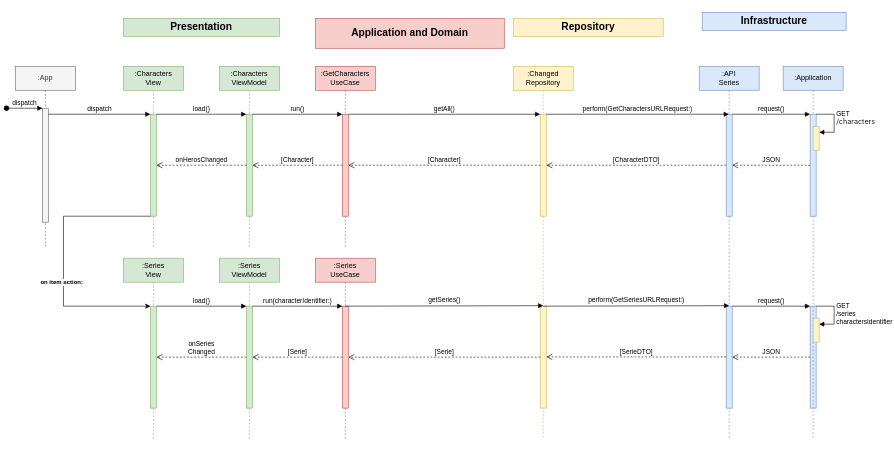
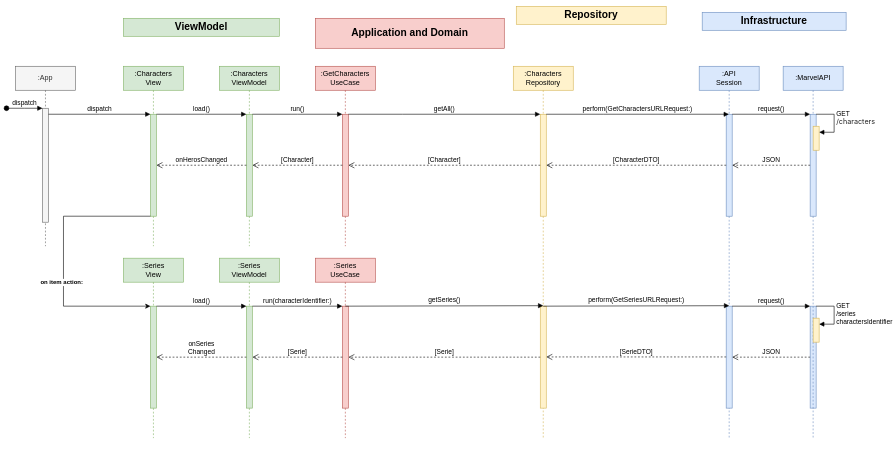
  <mxCell id="0" />
  <mxCell id="1" parent="0" />
  <mxCell id="2" value="" style="html=1;points=[];perimeter=orthogonalPerimeter;outlineConnect=0;targetShapes=umlLifeline;portConstraint=eastwest;newEdgeStyle={&quot;edgeStyle&quot;:&quot;elbowEdgeStyle&quot;,&quot;elbow&quot;:&quot;vertical&quot;,&quot;curved&quot;:0,&quot;rounded&quot;:0};fillColor=#dae8fc;strokeColor=#6c8ebf;" vertex="1" parent="1"><mxGeometry x="1345" y="510" width="10" height="170" as="geometry" /></mxCell>
  <mxCell id="3" value=":App" style="shape=umlLifeline;perimeter=lifelinePerimeter;whiteSpace=wrap;html=1;container=0;dropTarget=0;collapsible=0;recursiveResize=0;outlineConnect=0;portConstraint=eastwest;newEdgeStyle={&quot;edgeStyle&quot;:&quot;elbowEdgeStyle&quot;,&quot;elbow&quot;:&quot;vertical&quot;,&quot;curved&quot;:0,&quot;rounded&quot;:0};fillColor=#f5f5f5;fontColor=#333333;strokeColor=#666666;" parent="1" vertex="1"><mxGeometry x="20" y="110" width="100" height="300" as="geometry" /></mxCell>
  <mxCell id="4" value="" style="html=1;points=[];perimeter=orthogonalPerimeter;outlineConnect=0;targetShapes=umlLifeline;portConstraint=eastwest;newEdgeStyle={&quot;edgeStyle&quot;:&quot;elbowEdgeStyle&quot;,&quot;elbow&quot;:&quot;vertical&quot;,&quot;curved&quot;:0,&quot;rounded&quot;:0};fillColor=#f5f5f5;fontColor=#333333;strokeColor=#666666;" parent="3" vertex="1"><mxGeometry x="45" y="70" width="10" height="190" as="geometry" /></mxCell>
  <mxCell id="5" value="dispatch" style="html=1;verticalAlign=bottom;startArrow=oval;endArrow=block;startSize=8;edgeStyle=elbowEdgeStyle;elbow=vertical;curved=0;rounded=0;" parent="3" target="4" edge="1"><mxGeometry relative="1" as="geometry"><mxPoint x="-15" y="70" as="sourcePoint" /></mxGeometry></mxCell>
  <mxCell id="6" value=":Characters&lt;div&gt;View&lt;/div&gt;" style="shape=umlLifeline;perimeter=lifelinePerimeter;whiteSpace=wrap;html=1;container=0;dropTarget=0;collapsible=0;recursiveResize=0;outlineConnect=0;portConstraint=eastwest;newEdgeStyle={&quot;edgeStyle&quot;:&quot;elbowEdgeStyle&quot;,&quot;elbow&quot;:&quot;vertical&quot;,&quot;curved&quot;:0,&quot;rounded&quot;:0};fillColor=#d5e8d4;strokeColor=#82b366;" parent="1" vertex="1"><mxGeometry x="200" y="110" width="100" height="300" as="geometry" /></mxCell>
  <mxCell id="7" value="" style="html=1;points=[];perimeter=orthogonalPerimeter;outlineConnect=0;targetShapes=umlLifeline;portConstraint=eastwest;newEdgeStyle={&quot;edgeStyle&quot;:&quot;elbowEdgeStyle&quot;,&quot;elbow&quot;:&quot;vertical&quot;,&quot;curved&quot;:0,&quot;rounded&quot;:0};fillColor=#d5e8d4;strokeColor=#82b366;" parent="6" vertex="1"><mxGeometry x="45" y="80" width="10" height="170" as="geometry" /></mxCell>
  <mxCell id="8" value="dispatch" style="html=1;verticalAlign=bottom;endArrow=block;edgeStyle=elbowEdgeStyle;elbow=vertical;curved=0;rounded=0;" parent="1" source="4" target="7" edge="1"><mxGeometry relative="1" as="geometry"><mxPoint x="175" y="200" as="sourcePoint" /><Array as="points"><mxPoint x="160" y="190" /></Array></mxGeometry></mxCell>
- <mxCell id="9" value="Presentation" style="text;html=1;align=center;verticalAlign=middle;whiteSpace=wrap;rounded=0;fontSize=17;fontStyle=1;fillColor=#d5e8d4;strokeColor=#82b366;" vertex="1" parent="1"><mxGeometry x="200" y="30" width="260" height="30" as="geometry" /></mxCell>
+ <mxCell id="9" value="ViewModel" style="text;html=1;align=center;verticalAlign=middle;whiteSpace=wrap;rounded=0;fontSize=17;fontStyle=1;fillColor=#d5e8d4;strokeColor=#82b366;" vertex="1" parent="1"><mxGeometry x="200" y="30" width="260" height="30" as="geometry" /></mxCell>
  <mxCell id="10" value="Application and Domain" style="text;html=1;align=center;verticalAlign=middle;whiteSpace=wrap;rounded=0;fontSize=17;fontStyle=1;fillColor=#f8cecc;strokeColor=#b85450;" vertex="1" parent="1"><mxGeometry x="520" y="30" width="315" height="50" as="geometry" /></mxCell>
- <mxCell id="11" value="Repository" style="text;html=1;align=center;verticalAlign=middle;whiteSpace=wrap;rounded=0;fontSize=17;fontStyle=1;fillColor=#fff2cc;strokeColor=#d6b656;" vertex="1" parent="1"><mxGeometry x="850" y="30" width="250" height="30" as="geometry" /></mxCell>
+ <mxCell id="11" value="Repository" style="text;html=1;align=center;verticalAlign=middle;whiteSpace=wrap;rounded=0;fontSize=17;fontStyle=1;fillColor=#fff2cc;strokeColor=#d6b656;" vertex="1" parent="1"><mxGeometry x="855" y="10" width="250" height="30" as="geometry" /></mxCell>
  <mxCell id="12" value="Infrastructure" style="text;html=1;align=center;verticalAlign=middle;whiteSpace=wrap;rounded=0;fontSize=17;fontStyle=1;fillColor=#dae8fc;strokeColor=#6c8ebf;" vertex="1" parent="1"><mxGeometry x="1165" y="20" width="240" height="30" as="geometry" /></mxCell>
  <mxCell id="13" value=":Characters&lt;div&gt;ViewModel&lt;/div&gt;" style="shape=umlLifeline;perimeter=lifelinePerimeter;whiteSpace=wrap;html=1;container=1;dropTarget=0;collapsible=0;recursiveResize=0;outlineConnect=0;portConstraint=eastwest;newEdgeStyle={&quot;edgeStyle&quot;:&quot;elbowEdgeStyle&quot;,&quot;elbow&quot;:&quot;vertical&quot;,&quot;curved&quot;:0,&quot;rounded&quot;:0};fillColor=#d5e8d4;strokeColor=#82b366;" vertex="1" parent="1"><mxGeometry x="360" y="110" width="100" height="300" as="geometry" /></mxCell>
  <mxCell id="14" value="" style="html=1;points=[];perimeter=orthogonalPerimeter;outlineConnect=0;targetShapes=umlLifeline;portConstraint=eastwest;newEdgeStyle={&quot;edgeStyle&quot;:&quot;elbowEdgeStyle&quot;,&quot;elbow&quot;:&quot;vertical&quot;,&quot;curved&quot;:0,&quot;rounded&quot;:0};fillColor=#d5e8d4;strokeColor=#82b366;" vertex="1" parent="13"><mxGeometry x="45" y="80" width="10" height="170" as="geometry" /></mxCell>
- <mxCell id="15" value=":Changed&lt;div&gt;Repository&lt;/div&gt;" style="shape=umlLifeline;perimeter=lifelinePerimeter;whiteSpace=wrap;html=1;container=1;dropTarget=0;collapsible=0;recursiveResize=0;outlineConnect=0;portConstraint=eastwest;newEdgeStyle={&quot;edgeStyle&quot;:&quot;elbowEdgeStyle&quot;,&quot;elbow&quot;:&quot;vertical&quot;,&quot;curved&quot;:0,&quot;rounded&quot;:0};fillColor=#fff2cc;strokeColor=#d6b656;" vertex="1" parent="1"><mxGeometry x="850" y="110" width="100" height="620" as="geometry" /></mxCell>
+ <mxCell id="15" value=":Characters&lt;div&gt;Repository&lt;/div&gt;" style="shape=umlLifeline;perimeter=lifelinePerimeter;whiteSpace=wrap;html=1;container=1;dropTarget=0;collapsible=0;recursiveResize=0;outlineConnect=0;portConstraint=eastwest;newEdgeStyle={&quot;edgeStyle&quot;:&quot;elbowEdgeStyle&quot;,&quot;elbow&quot;:&quot;vertical&quot;,&quot;curved&quot;:0,&quot;rounded&quot;:0};fillColor=#fff2cc;strokeColor=#d6b656;" vertex="1" parent="1"><mxGeometry x="850" y="110" width="100" height="620" as="geometry" /></mxCell>
  <mxCell id="16" value="" style="html=1;points=[];perimeter=orthogonalPerimeter;outlineConnect=0;targetShapes=umlLifeline;portConstraint=eastwest;newEdgeStyle={&quot;edgeStyle&quot;:&quot;elbowEdgeStyle&quot;,&quot;elbow&quot;:&quot;vertical&quot;,&quot;curved&quot;:0,&quot;rounded&quot;:0};fillColor=#fff2cc;strokeColor=#d6b656;" vertex="1" parent="15"><mxGeometry x="45" y="80" width="10" height="170" as="geometry" /></mxCell>
  <mxCell id="17" value="" style="html=1;points=[];perimeter=orthogonalPerimeter;outlineConnect=0;targetShapes=umlLifeline;portConstraint=eastwest;newEdgeStyle={&quot;edgeStyle&quot;:&quot;elbowEdgeStyle&quot;,&quot;elbow&quot;:&quot;vertical&quot;,&quot;curved&quot;:0,&quot;rounded&quot;:0};fillColor=#fff2cc;strokeColor=#d6b656;" vertex="1" parent="15"><mxGeometry x="45" y="400" width="10" height="170" as="geometry" /></mxCell>
  <mxCell id="18" value=":GetCharacters&lt;div&gt;UseCase&lt;/div&gt;" style="shape=umlLifeline;perimeter=lifelinePerimeter;whiteSpace=wrap;html=1;container=1;dropTarget=0;collapsible=0;recursiveResize=0;outlineConnect=0;portConstraint=eastwest;newEdgeStyle={&quot;edgeStyle&quot;:&quot;elbowEdgeStyle&quot;,&quot;elbow&quot;:&quot;vertical&quot;,&quot;curved&quot;:0,&quot;rounded&quot;:0};fillColor=#f8cecc;strokeColor=#b85450;" vertex="1" parent="1"><mxGeometry x="520" y="110" width="100" height="300" as="geometry" /></mxCell>
  <mxCell id="19" value="" style="html=1;points=[];perimeter=orthogonalPerimeter;outlineConnect=0;targetShapes=umlLifeline;portConstraint=eastwest;newEdgeStyle={&quot;edgeStyle&quot;:&quot;elbowEdgeStyle&quot;,&quot;elbow&quot;:&quot;vertical&quot;,&quot;curved&quot;:0,&quot;rounded&quot;:0};fillColor=#f8cecc;strokeColor=#b85450;" vertex="1" parent="18"><mxGeometry x="45" y="80" width="10" height="170" as="geometry" /></mxCell>
- <mxCell id="20" value=":API&lt;div&gt;Series&lt;/div&gt;" style="shape=umlLifeline;perimeter=lifelinePerimeter;whiteSpace=wrap;html=1;container=1;dropTarget=0;collapsible=0;recursiveResize=0;outlineConnect=0;portConstraint=eastwest;newEdgeStyle={&quot;edgeStyle&quot;:&quot;elbowEdgeStyle&quot;,&quot;elbow&quot;:&quot;vertical&quot;,&quot;curved&quot;:0,&quot;rounded&quot;:0};fillColor=#dae8fc;strokeColor=#6c8ebf;" vertex="1" parent="1"><mxGeometry x="1160" y="110" width="100" height="620" as="geometry" /></mxCell>
+ <mxCell id="20" value=":API&lt;div&gt;Session&lt;/div&gt;" style="shape=umlLifeline;perimeter=lifelinePerimeter;whiteSpace=wrap;html=1;container=1;dropTarget=0;collapsible=0;recursiveResize=0;outlineConnect=0;portConstraint=eastwest;newEdgeStyle={&quot;edgeStyle&quot;:&quot;elbowEdgeStyle&quot;,&quot;elbow&quot;:&quot;vertical&quot;,&quot;curved&quot;:0,&quot;rounded&quot;:0};fillColor=#dae8fc;strokeColor=#6c8ebf;" vertex="1" parent="1"><mxGeometry x="1160" y="110" width="100" height="620" as="geometry" /></mxCell>
  <mxCell id="21" value="" style="html=1;points=[];perimeter=orthogonalPerimeter;outlineConnect=0;targetShapes=umlLifeline;portConstraint=eastwest;newEdgeStyle={&quot;edgeStyle&quot;:&quot;elbowEdgeStyle&quot;,&quot;elbow&quot;:&quot;vertical&quot;,&quot;curved&quot;:0,&quot;rounded&quot;:0};fillColor=#dae8fc;strokeColor=#6c8ebf;" vertex="1" parent="20"><mxGeometry x="45" y="80" width="10" height="170" as="geometry" /></mxCell>
  <mxCell id="22" value=":Series&lt;div&gt;View&lt;/div&gt;" style="shape=umlLifeline;perimeter=lifelinePerimeter;whiteSpace=wrap;html=1;container=1;dropTarget=0;collapsible=0;recursiveResize=0;outlineConnect=0;portConstraint=eastwest;newEdgeStyle={&quot;edgeStyle&quot;:&quot;elbowEdgeStyle&quot;,&quot;elbow&quot;:&quot;vertical&quot;,&quot;curved&quot;:0,&quot;rounded&quot;:0};fillColor=#d5e8d4;strokeColor=#82b366;" vertex="1" parent="1"><mxGeometry x="200" y="430" width="100" height="300" as="geometry" /></mxCell>
  <mxCell id="23" value="" style="html=1;points=[];perimeter=orthogonalPerimeter;outlineConnect=0;targetShapes=umlLifeline;portConstraint=eastwest;newEdgeStyle={&quot;edgeStyle&quot;:&quot;elbowEdgeStyle&quot;,&quot;elbow&quot;:&quot;vertical&quot;,&quot;curved&quot;:0,&quot;rounded&quot;:0};fillColor=#d5e8d4;strokeColor=#82b366;" vertex="1" parent="22"><mxGeometry x="45" y="80" width="10" height="170" as="geometry" /></mxCell>
- <mxCell id="24" value=":Application" style="shape=umlLifeline;perimeter=lifelinePerimeter;whiteSpace=wrap;html=1;container=1;dropTarget=0;collapsible=0;recursiveResize=0;outlineConnect=0;portConstraint=eastwest;newEdgeStyle={&quot;edgeStyle&quot;:&quot;elbowEdgeStyle&quot;,&quot;elbow&quot;:&quot;vertical&quot;,&quot;curved&quot;:0,&quot;rounded&quot;:0};fillColor=#dae8fc;strokeColor=#6c8ebf;" vertex="1" parent="1"><mxGeometry x="1300" y="110" width="100" height="620" as="geometry" /></mxCell>
+ <mxCell id="24" value=":MarvelAPI" style="shape=umlLifeline;perimeter=lifelinePerimeter;whiteSpace=wrap;html=1;container=1;dropTarget=0;collapsible=0;recursiveResize=0;outlineConnect=0;portConstraint=eastwest;newEdgeStyle={&quot;edgeStyle&quot;:&quot;elbowEdgeStyle&quot;,&quot;elbow&quot;:&quot;vertical&quot;,&quot;curved&quot;:0,&quot;rounded&quot;:0};fillColor=#dae8fc;strokeColor=#6c8ebf;" vertex="1" parent="1"><mxGeometry x="1300" y="110" width="100" height="620" as="geometry" /></mxCell>
  <mxCell id="25" value="" style="html=1;points=[];perimeter=orthogonalPerimeter;outlineConnect=0;targetShapes=umlLifeline;portConstraint=eastwest;newEdgeStyle={&quot;edgeStyle&quot;:&quot;elbowEdgeStyle&quot;,&quot;elbow&quot;:&quot;vertical&quot;,&quot;curved&quot;:0,&quot;rounded&quot;:0};fillColor=#dae8fc;strokeColor=#6c8ebf;" vertex="1" parent="24"><mxGeometry x="45" y="80" width="10" height="170" as="geometry" /></mxCell>
  <mxCell id="26" value="" style="html=1;points=[[0,0,0,0,5],[0,1,0,0,-5],[1,0,0,0,5],[1,1,0,0,-5]];perimeter=orthogonalPerimeter;outlineConnect=0;targetShapes=umlLifeline;portConstraint=eastwest;newEdgeStyle={&quot;curved&quot;:0,&quot;rounded&quot;:0};fillColor=#fff2cc;strokeColor=#d6b656;" vertex="1" parent="24"><mxGeometry x="50" y="100" width="10" height="40" as="geometry" /></mxCell>
  <mxCell id="27" value="GET&lt;div&gt;&lt;span style=&quot;color: rgb(33, 33, 33); font-family: Inter, system-ui, -apple-system, &amp;quot;system-ui&amp;quot;, &amp;quot;Segoe UI&amp;quot;, Roboto, Oxygen, Ubuntu, Cantarell, &amp;quot;Fira Sans&amp;quot;, &amp;quot;Droid Sans&amp;quot;, Helvetica, Arial, sans-serif; font-size: 12px; white-space: pre-wrap;&quot;&gt;/characters&lt;/span&gt;&lt;br&gt;&lt;div&gt;&lt;br&gt;&lt;/div&gt;&lt;/div&gt;" style="html=1;align=left;spacingLeft=2;endArrow=block;rounded=0;edgeStyle=orthogonalEdgeStyle;curved=0;rounded=0;" edge="1" target="26" parent="24"><mxGeometry relative="1" as="geometry"><mxPoint x="55" y="80" as="sourcePoint" /><Array as="points"><mxPoint x="85" y="110" /></Array></mxGeometry></mxCell>
  <mxCell id="28" value="" style="html=1;points=[[0,0,0,0,5],[0,1,0,0,-5],[1,0,0,0,5],[1,1,0,0,-5]];perimeter=orthogonalPerimeter;outlineConnect=0;targetShapes=umlLifeline;portConstraint=eastwest;newEdgeStyle={&quot;curved&quot;:0,&quot;rounded&quot;:0};fillColor=#fff2cc;strokeColor=#d6b656;" vertex="1" parent="24"><mxGeometry x="50" y="420" width="10" height="40" as="geometry" /></mxCell>
  <mxCell id="29" value="GET&lt;div&gt;/series&lt;/div&gt;&lt;div&gt;charactersIdentifier&lt;/div&gt;" style="html=1;align=left;spacingLeft=2;endArrow=block;rounded=0;edgeStyle=orthogonalEdgeStyle;curved=0;rounded=0;" edge="1" target="28" parent="24"><mxGeometry relative="1" as="geometry"><mxPoint x="55" y="400" as="sourcePoint" /><Array as="points"><mxPoint x="85" y="430" /></Array></mxGeometry></mxCell>
  <mxCell id="30" value="load()" style="html=1;verticalAlign=bottom;endArrow=block;edgeStyle=elbowEdgeStyle;elbow=vertical;curved=0;rounded=0;" edge="1" parent="1" source="7" target="14"><mxGeometry relative="1" as="geometry"><mxPoint x="270" y="190" as="sourcePoint" /><Array as="points"><mxPoint x="335" y="190" /></Array><mxPoint x="380" y="190" as="targetPoint" /></mxGeometry></mxCell>
  <mxCell id="31" value="run()" style="html=1;verticalAlign=bottom;endArrow=block;edgeStyle=elbowEdgeStyle;elbow=vertical;curved=0;rounded=0;" edge="1" parent="1" source="14" target="19"><mxGeometry relative="1" as="geometry"><mxPoint x="430" y="190" as="sourcePoint" /><Array as="points"><mxPoint x="490" y="190" /></Array><mxPoint x="560" y="190" as="targetPoint" /></mxGeometry></mxCell>
  <mxCell id="32" value="getAll()" style="html=1;verticalAlign=bottom;endArrow=block;edgeStyle=elbowEdgeStyle;elbow=vertical;curved=0;rounded=0;" edge="1" parent="1" source="19" target="16"><mxGeometry relative="1" as="geometry"><mxPoint x="590" y="190" as="sourcePoint" /><Array as="points"><mxPoint x="665" y="190" /></Array><mxPoint x="740" y="190" as="targetPoint" /></mxGeometry></mxCell>
  <mxCell id="33" value="perform(GetCharactersURLRequest:)" style="html=1;verticalAlign=bottom;endArrow=block;edgeStyle=elbowEdgeStyle;elbow=vertical;curved=0;rounded=0;" edge="1" parent="1" source="16" target="20"><mxGeometry relative="1" as="geometry"><mxPoint x="910" y="190" as="sourcePoint" /><Array as="points"><mxPoint x="1000" y="190" /></Array><mxPoint x="1230" y="190" as="targetPoint" /></mxGeometry></mxCell>
  <mxCell id="34" value="request()" style="html=1;verticalAlign=bottom;endArrow=block;edgeStyle=elbowEdgeStyle;elbow=vertical;curved=0;rounded=0;" edge="1" parent="1" source="21" target="25"><mxGeometry relative="1" as="geometry"><mxPoint x="1230" y="190" as="sourcePoint" /><Array as="points"><mxPoint x="1295" y="190" /></Array><mxPoint x="1320" y="190" as="targetPoint" /></mxGeometry></mxCell>
  <mxCell id="35" value="JSON" style="html=1;verticalAlign=bottom;endArrow=open;dashed=1;endSize=8;curved=0;rounded=0;" edge="1" parent="1" source="25" target="21"><mxGeometry relative="1" as="geometry"><mxPoint x="1340" y="310" as="sourcePoint" /><mxPoint x="1260" y="310" as="targetPoint" /></mxGeometry></mxCell>
  <mxCell id="36" value="[CharacterDTO]" style="html=1;verticalAlign=bottom;endArrow=open;dashed=1;endSize=8;curved=0;rounded=0;" edge="1" parent="1" source="21" target="16"><mxGeometry relative="1" as="geometry"><mxPoint x="1190" y="280" as="sourcePoint" /><mxPoint x="1110" y="280" as="targetPoint" /></mxGeometry></mxCell>
  <mxCell id="37" value="[Character]" style="html=1;verticalAlign=bottom;endArrow=open;dashed=1;endSize=8;curved=0;rounded=0;" edge="1" parent="1" source="16" target="19"><mxGeometry relative="1" as="geometry"><mxPoint x="830" y="280" as="sourcePoint" /><mxPoint x="750" y="280" as="targetPoint" /></mxGeometry></mxCell>
  <mxCell id="38" value="[Character]" style="html=1;verticalAlign=bottom;endArrow=open;dashed=1;endSize=8;curved=0;rounded=0;" edge="1" parent="1" source="19" target="14"><mxGeometry relative="1" as="geometry"><mxPoint x="550" y="270" as="sourcePoint" /><mxPoint x="470" y="270" as="targetPoint" /></mxGeometry></mxCell>
  <mxCell id="39" value="onHerosChanged" style="html=1;verticalAlign=bottom;endArrow=open;dashed=1;endSize=8;curved=0;rounded=0;" edge="1" parent="1" source="14" target="7"><mxGeometry relative="1" as="geometry"><mxPoint x="380" y="280" as="sourcePoint" /><mxPoint x="300" y="280" as="targetPoint" /></mxGeometry></mxCell>
  <mxCell id="40" value=":Series&lt;div&gt;ViewModel&lt;/div&gt;" style="shape=umlLifeline;perimeter=lifelinePerimeter;whiteSpace=wrap;html=1;container=1;dropTarget=0;collapsible=0;recursiveResize=0;outlineConnect=0;portConstraint=eastwest;newEdgeStyle={&quot;edgeStyle&quot;:&quot;elbowEdgeStyle&quot;,&quot;elbow&quot;:&quot;vertical&quot;,&quot;curved&quot;:0,&quot;rounded&quot;:0};fillColor=#d5e8d4;strokeColor=#82b366;" vertex="1" parent="1"><mxGeometry x="360" y="430" width="100" height="300" as="geometry" /></mxCell>
  <mxCell id="41" value="" style="html=1;points=[];perimeter=orthogonalPerimeter;outlineConnect=0;targetShapes=umlLifeline;portConstraint=eastwest;newEdgeStyle={&quot;edgeStyle&quot;:&quot;elbowEdgeStyle&quot;,&quot;elbow&quot;:&quot;vertical&quot;,&quot;curved&quot;:0,&quot;rounded&quot;:0};fillColor=#d5e8d4;strokeColor=#82b366;" vertex="1" parent="40"><mxGeometry x="45" y="80" width="10" height="170" as="geometry" /></mxCell>
  <mxCell id="42" value=":Series&lt;div&gt;UseCase&lt;/div&gt;" style="shape=umlLifeline;perimeter=lifelinePerimeter;whiteSpace=wrap;html=1;container=1;dropTarget=0;collapsible=0;recursiveResize=0;outlineConnect=0;portConstraint=eastwest;newEdgeStyle={&quot;edgeStyle&quot;:&quot;elbowEdgeStyle&quot;,&quot;elbow&quot;:&quot;vertical&quot;,&quot;curved&quot;:0,&quot;rounded&quot;:0};fillColor=#f8cecc;strokeColor=#b85450;" vertex="1" parent="1"><mxGeometry x="520" y="430" width="100" height="300" as="geometry" /></mxCell>
  <mxCell id="43" value="" style="html=1;points=[];perimeter=orthogonalPerimeter;outlineConnect=0;targetShapes=umlLifeline;portConstraint=eastwest;newEdgeStyle={&quot;edgeStyle&quot;:&quot;elbowEdgeStyle&quot;,&quot;elbow&quot;:&quot;vertical&quot;,&quot;curved&quot;:0,&quot;rounded&quot;:0};fillColor=#f8cecc;strokeColor=#b85450;" vertex="1" parent="42"><mxGeometry x="45" y="80" width="10" height="170" as="geometry" /></mxCell>
  <mxCell id="44" value="" style="html=1;points=[];perimeter=orthogonalPerimeter;outlineConnect=0;targetShapes=umlLifeline;portConstraint=eastwest;newEdgeStyle={&quot;edgeStyle&quot;:&quot;elbowEdgeStyle&quot;,&quot;elbow&quot;:&quot;vertical&quot;,&quot;curved&quot;:0,&quot;rounded&quot;:0};fillColor=#dae8fc;strokeColor=#6c8ebf;" vertex="1" parent="1"><mxGeometry x="1205" y="510" width="10" height="170" as="geometry" /></mxCell>
  <mxCell id="45" value="load()" style="html=1;verticalAlign=bottom;endArrow=block;edgeStyle=elbowEdgeStyle;elbow=vertical;curved=0;rounded=0;" edge="1" parent="1" source="23" target="41"><mxGeometry relative="1" as="geometry"><mxPoint x="270" y="510" as="sourcePoint" /><Array as="points"><mxPoint x="335" y="510" /></Array><mxPoint x="390" y="510" as="targetPoint" /></mxGeometry></mxCell>
  <mxCell id="46" value="run(characterIdentifier:)" style="html=1;verticalAlign=bottom;endArrow=block;edgeStyle=elbowEdgeStyle;elbow=vertical;curved=0;rounded=0;" edge="1" parent="1" source="41" target="43"><mxGeometry relative="1" as="geometry"><mxPoint x="430" y="510" as="sourcePoint" /><Array as="points"><mxPoint x="485" y="510" /></Array><mxPoint x="560" y="510" as="targetPoint" /></mxGeometry></mxCell>
  <mxCell id="47" value="getSeries()" style="html=1;verticalAlign=bottom;endArrow=block;edgeStyle=elbowEdgeStyle;elbow=vertical;curved=0;rounded=0;" edge="1" parent="1" source="43" target="17"><mxGeometry relative="1" as="geometry"><mxPoint x="620" y="509.2" as="sourcePoint" /><Array as="points"><mxPoint x="690" y="509.2" /></Array><mxPoint x="770" y="509.2" as="targetPoint" /></mxGeometry></mxCell>
  <mxCell id="48" value="perform(GetSeriesURLRequest:)" style="html=1;verticalAlign=bottom;endArrow=block;edgeStyle=elbowEdgeStyle;elbow=vertical;curved=0;rounded=0;" edge="1" parent="1" source="17" target="44"><mxGeometry relative="1" as="geometry"><mxPoint x="915" y="510" as="sourcePoint" /><Array as="points"><mxPoint x="1035" y="509.2" /></Array><mxPoint x="1140" y="510" as="targetPoint" /></mxGeometry></mxCell>
  <mxCell id="49" value="request()" style="html=1;verticalAlign=bottom;endArrow=block;edgeStyle=elbowEdgeStyle;elbow=vertical;curved=0;rounded=0;" edge="1" parent="1"><mxGeometry relative="1" as="geometry"><mxPoint x="1215" y="510" as="sourcePoint" /><Array as="points"><mxPoint x="1305" y="510" /></Array><mxPoint x="1345" y="510" as="targetPoint" /></mxGeometry></mxCell>
  <mxCell id="50" value="JSON" style="html=1;verticalAlign=bottom;endArrow=open;dashed=1;endSize=8;curved=0;rounded=0;" edge="1" parent="1" source="2" target="44"><mxGeometry relative="1" as="geometry"><mxPoint x="1340" y="594.68" as="sourcePoint" /><mxPoint x="1260" y="594.68" as="targetPoint" /></mxGeometry></mxCell>
  <mxCell id="51" value="[SerieDTO]" style="html=1;verticalAlign=bottom;endArrow=open;dashed=1;endSize=8;curved=0;rounded=0;" edge="1" parent="1" target="17"><mxGeometry relative="1" as="geometry"><mxPoint x="1205" y="594.68" as="sourcePoint" /><mxPoint x="1125" y="594.68" as="targetPoint" /></mxGeometry></mxCell>
  <mxCell id="52" value="[Serie]" style="html=1;verticalAlign=bottom;endArrow=open;dashed=1;endSize=8;curved=0;rounded=0;" edge="1" parent="1" source="17" target="43"><mxGeometry relative="1" as="geometry"><mxPoint x="770" y="594.68" as="sourcePoint" /><mxPoint x="690" y="594.68" as="targetPoint" /></mxGeometry></mxCell>
  <mxCell id="53" value="[Serie]" style="html=1;verticalAlign=bottom;endArrow=open;dashed=1;endSize=8;curved=0;rounded=0;" edge="1" parent="1" source="43" target="41"><mxGeometry relative="1" as="geometry"><mxPoint x="510" y="594.63" as="sourcePoint" /><mxPoint x="430" y="594.63" as="targetPoint" /></mxGeometry></mxCell>
  <mxCell id="54" value="onSeries&lt;div&gt;Changed&lt;/div&gt;" style="html=1;verticalAlign=bottom;endArrow=open;dashed=1;endSize=8;curved=0;rounded=0;" edge="1" parent="1" source="41" target="23"><mxGeometry relative="1" as="geometry"><mxPoint x="370" y="600" as="sourcePoint" /><mxPoint x="270" y="600" as="targetPoint" /></mxGeometry></mxCell>
  <mxCell id="55" value="&lt;b&gt;on item action:&lt;/b&gt;" style="rounded=0;orthogonalLoop=1;jettySize=auto;html=1;edgeStyle=orthogonalEdgeStyle;elbow=vertical;fontSize=10;align=left;" edge="1" parent="1" target="23"><mxGeometry x="0.159" y="-40" relative="1" as="geometry"><mxPoint x="245" y="360" as="sourcePoint" /><mxPoint x="245" y="530" as="targetPoint" /><Array as="points"><mxPoint x="100" y="360" /><mxPoint x="100" y="510" /></Array><mxPoint as="offset" /></mxGeometry></mxCell>
